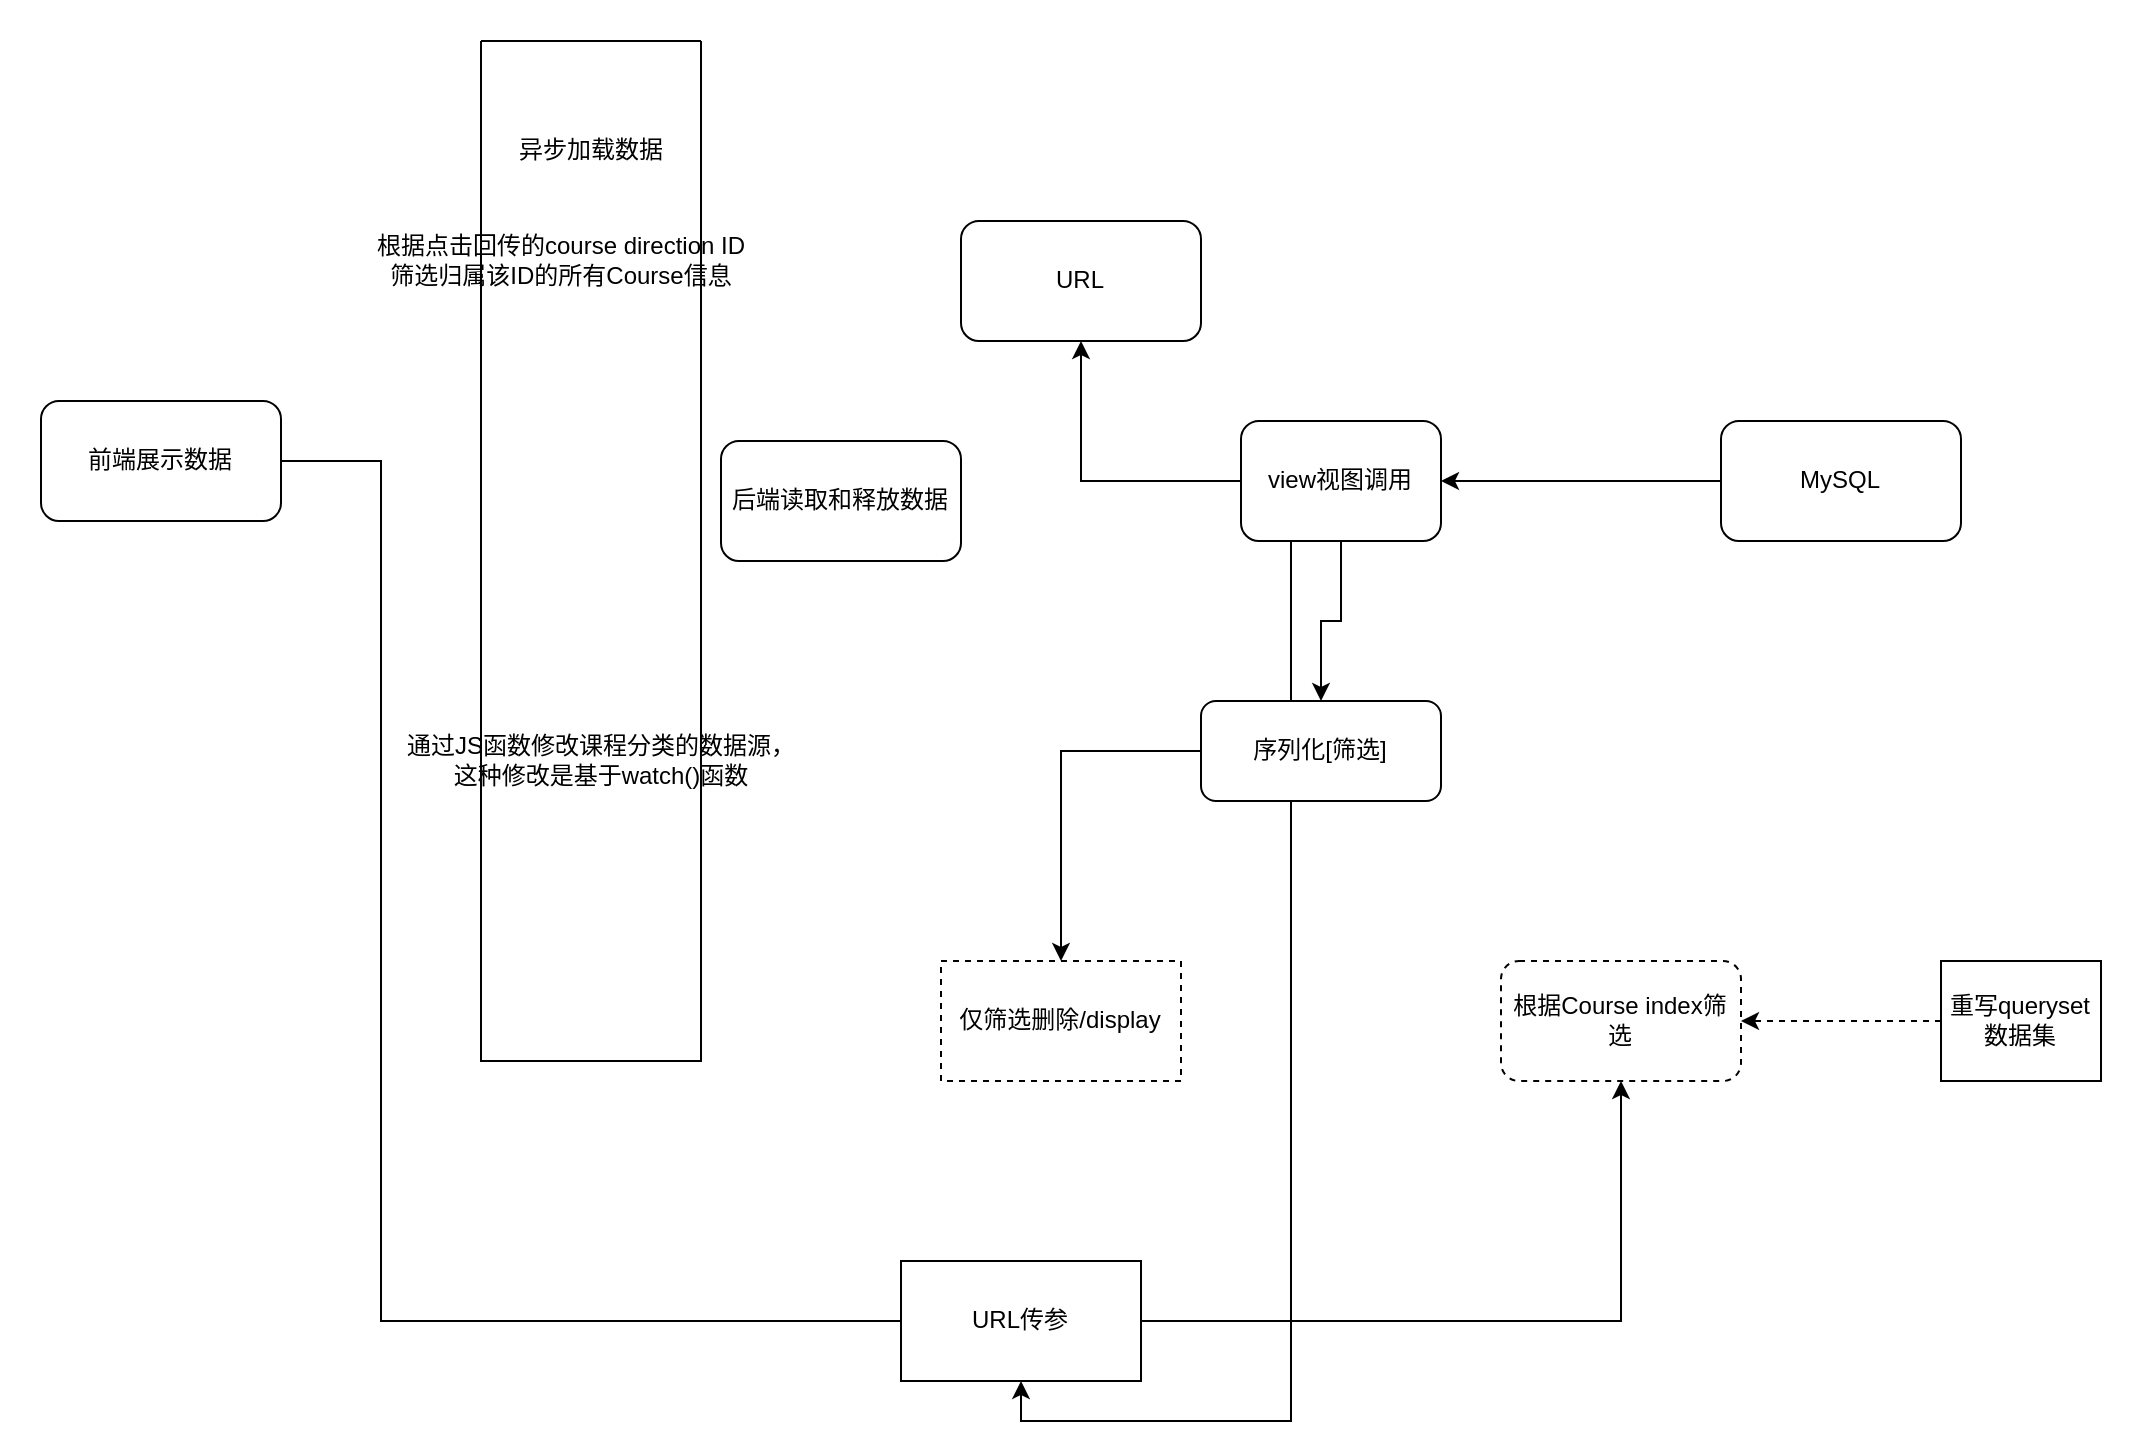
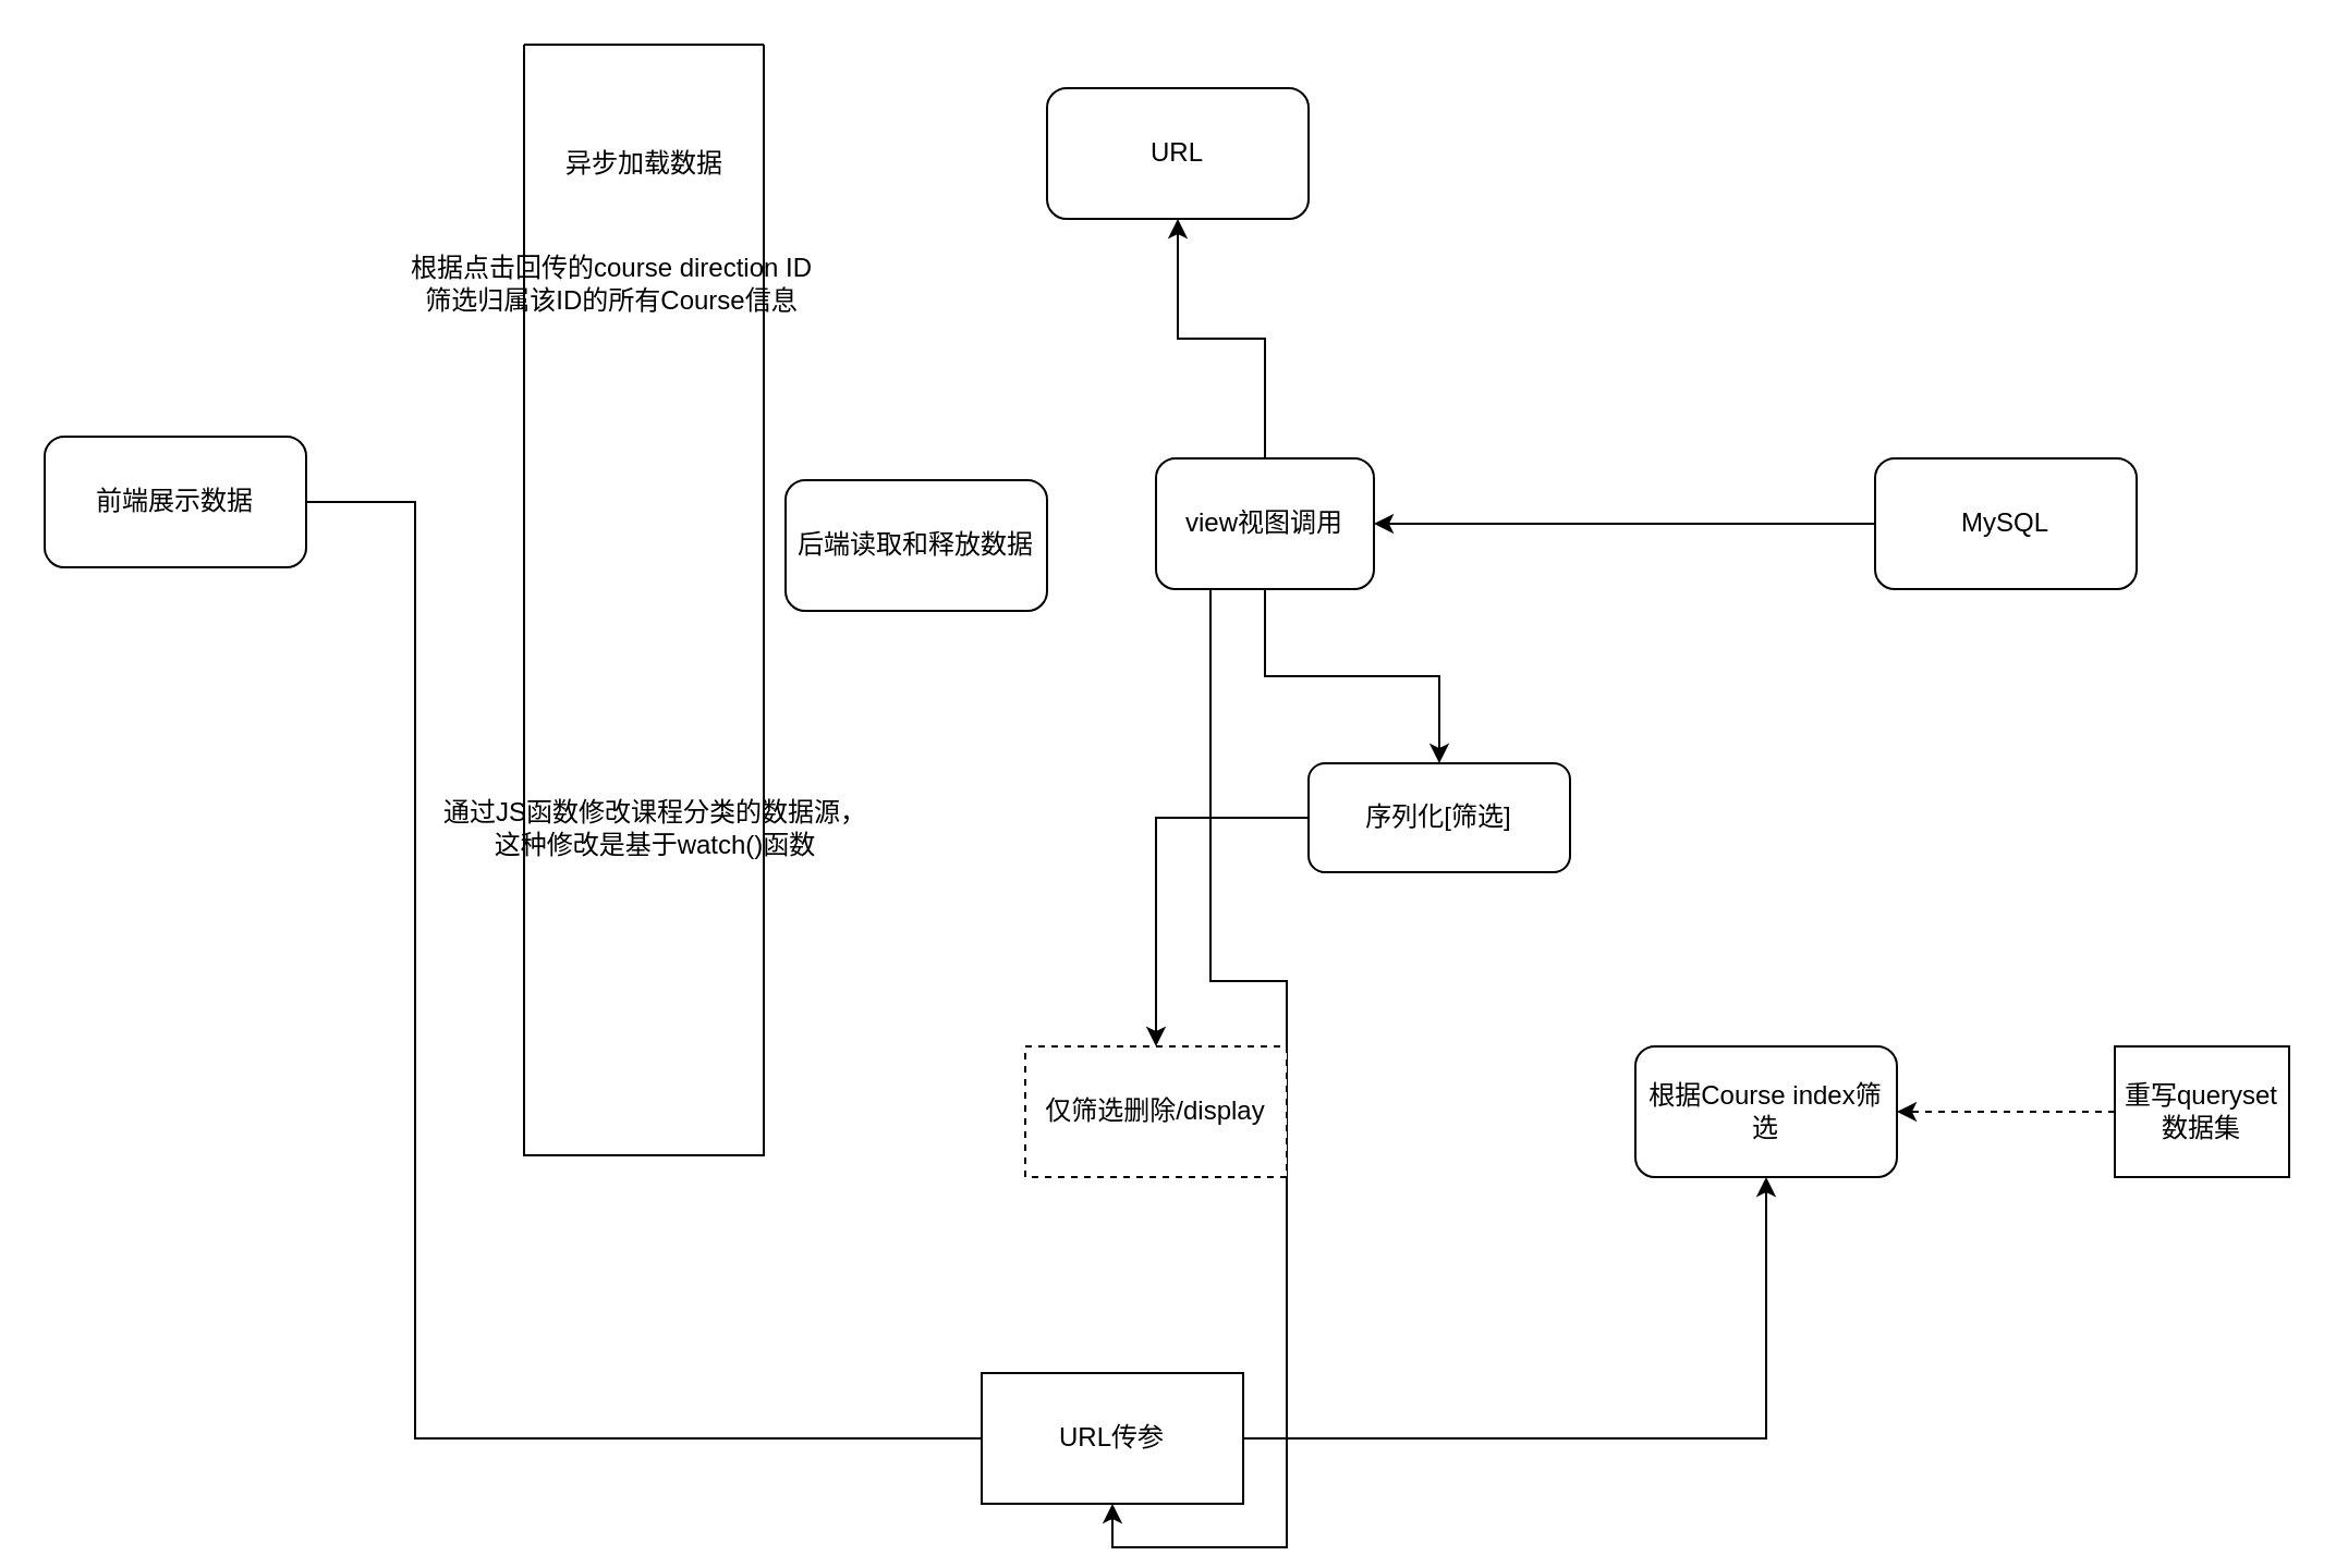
  <mxCell id="0" />
  <mxCell id="1" parent="0" />
  <mxCell id="2" style="edgeStyle=orthogonalEdgeStyle;rounded=0;orthogonalLoop=1;jettySize=auto;html=1;entryX=0.5;entryY=1;entryDx=0;entryDy=0;" edge="1" parent="1" source="3" target="15"><mxGeometry relative="1" as="geometry"><Array as="points"><mxPoint x="190" y="660" /><mxPoint x="810" y="660" /></Array></mxGeometry></mxCell>
  <mxCell id="3" value="前端展示数据" style="rounded=1;whiteSpace=wrap;html=1;" vertex="1" parent="1"><mxGeometry x="20" y="200" width="120" height="60" as="geometry" /></mxCell>
  <mxCell id="4" value="后端读取和释放数据" style="rounded=1;whiteSpace=wrap;html=1;" vertex="1" parent="1"><mxGeometry x="360" y="220" width="120" height="60" as="geometry" /></mxCell>
  <mxCell id="5" style="edgeStyle=orthogonalEdgeStyle;rounded=0;orthogonalLoop=1;jettySize=auto;html=1;entryX=1;entryY=0.5;entryDx=0;entryDy=0;" edge="1" parent="1" source="6" target="10"><mxGeometry relative="1" as="geometry" /></mxCell>
  <mxCell id="6" value="MySQL" style="rounded=1;whiteSpace=wrap;html=1;" vertex="1" parent="1"><mxGeometry x="860" y="210" width="120" height="60" as="geometry" /></mxCell>
  <mxCell id="7" style="edgeStyle=orthogonalEdgeStyle;rounded=0;orthogonalLoop=1;jettySize=auto;html=1;entryX=0.5;entryY=0;entryDx=0;entryDy=0;" edge="1" parent="1" source="10" target="12"><mxGeometry relative="1" as="geometry" /></mxCell>
  <mxCell id="8" style="edgeStyle=orthogonalEdgeStyle;rounded=0;orthogonalLoop=1;jettySize=auto;html=1;entryX=0.5;entryY=1;entryDx=0;entryDy=0;" edge="1" parent="1" source="10" target="13"><mxGeometry relative="1" as="geometry" /></mxCell>
  <mxCell id="9" style="edgeStyle=orthogonalEdgeStyle;rounded=0;orthogonalLoop=1;jettySize=auto;html=1;exitX=0.25;exitY=1;exitDx=0;exitDy=0;entryX=0.5;entryY=1;entryDx=0;entryDy=0;" edge="1" parent="1" source="10" target="16"><mxGeometry relative="1" as="geometry" /></mxCell>
- <mxCell id="10" value="view视图调用" style="rounded=1;whiteSpace=wrap;html=1;" vertex="1" parent="1"><mxGeometry x="620" y="210" width="100" height="60" as="geometry" /></mxCell>
+ <mxCell id="10" value="view视图调用" style="rounded=1;whiteSpace=wrap;html=1;" vertex="1" parent="1"><mxGeometry x="530" y="210" width="100" height="60" as="geometry" /></mxCell>
  <mxCell id="11" style="edgeStyle=orthogonalEdgeStyle;rounded=0;orthogonalLoop=1;jettySize=auto;html=1;entryX=0.5;entryY=0;entryDx=0;entryDy=0;" edge="1" parent="1" source="12" target="14"><mxGeometry relative="1" as="geometry" /></mxCell>
  <mxCell id="12" value="序列化[筛选]" style="rounded=1;whiteSpace=wrap;html=1;" vertex="1" parent="1"><mxGeometry x="600" y="350" width="120" height="50" as="geometry" /></mxCell>
- <mxCell id="13" value="URL" style="rounded=1;whiteSpace=wrap;html=1;" vertex="1" parent="1"><mxGeometry x="480" y="110" width="120" height="60" as="geometry" /></mxCell>
+ <mxCell id="13" value="URL" style="rounded=1;whiteSpace=wrap;html=1;" vertex="1" parent="1"><mxGeometry x="480" y="40" width="120" height="60" as="geometry" /></mxCell>
  <mxCell id="14" value="仅筛选删除/display" style="rounded=0;whiteSpace=wrap;html=1;dashed=1;" vertex="1" parent="1"><mxGeometry x="470" y="480" width="120" height="60" as="geometry" /></mxCell>
- <mxCell id="15" value="根据Course index筛选" style="rounded=1;whiteSpace=wrap;html=1;dashed=1;" vertex="1" parent="1"><mxGeometry x="750" y="480" width="120" height="60" as="geometry" /></mxCell>
+ <mxCell id="15" value="根据Course index筛选" style="rounded=1;whiteSpace=wrap;html=1;" vertex="1" parent="1"><mxGeometry x="750" y="480" width="120" height="60" as="geometry" /></mxCell>
  <mxCell id="16" value="URL传参" style="rounded=0;whiteSpace=wrap;html=1;" vertex="1" parent="1"><mxGeometry x="450" y="630" width="120" height="60" as="geometry" /></mxCell>
  <mxCell id="17" style="edgeStyle=orthogonalEdgeStyle;rounded=0;orthogonalLoop=1;jettySize=auto;html=1;dashed=1;" edge="1" parent="1" source="18" target="15"><mxGeometry relative="1" as="geometry" /></mxCell>
  <mxCell id="18" value="重写queryset数据集" style="rounded=0;whiteSpace=wrap;html=1;" vertex="1" parent="1"><mxGeometry x="970" y="480" width="80" height="60" as="geometry" /></mxCell>
  <mxCell id="19" value="" style="swimlane;startSize=0;" vertex="1" parent="1"><mxGeometry x="240" y="20" width="110" height="510" as="geometry" /></mxCell>
  <mxCell id="20" value="异步加载数据" style="text;html=1;align=center;verticalAlign=middle;resizable=0;points=[];autosize=1;strokeColor=none;fillColor=none;" vertex="1" parent="19"><mxGeometry x="5" y="40" width="100" height="30" as="geometry" /></mxCell>
  <mxCell id="21" value="通过JS函数修改课程分类的数据源，&lt;br&gt;这种修改是基于watch()函数" style="text;html=1;align=center;verticalAlign=middle;resizable=0;points=[];autosize=1;strokeColor=none;fillColor=none;" vertex="1" parent="19"><mxGeometry x="-50" y="340" width="220" height="40" as="geometry" /></mxCell>
  <mxCell id="22" value="根据点击回传的course direction ID&lt;br&gt;筛选归属该ID的所有Course信息&lt;br&gt;" style="text;html=1;align=center;verticalAlign=middle;resizable=0;points=[];autosize=1;strokeColor=none;fillColor=none;" vertex="1" parent="1"><mxGeometry x="175" y="110" width="210" height="40" as="geometry" /></mxCell>
